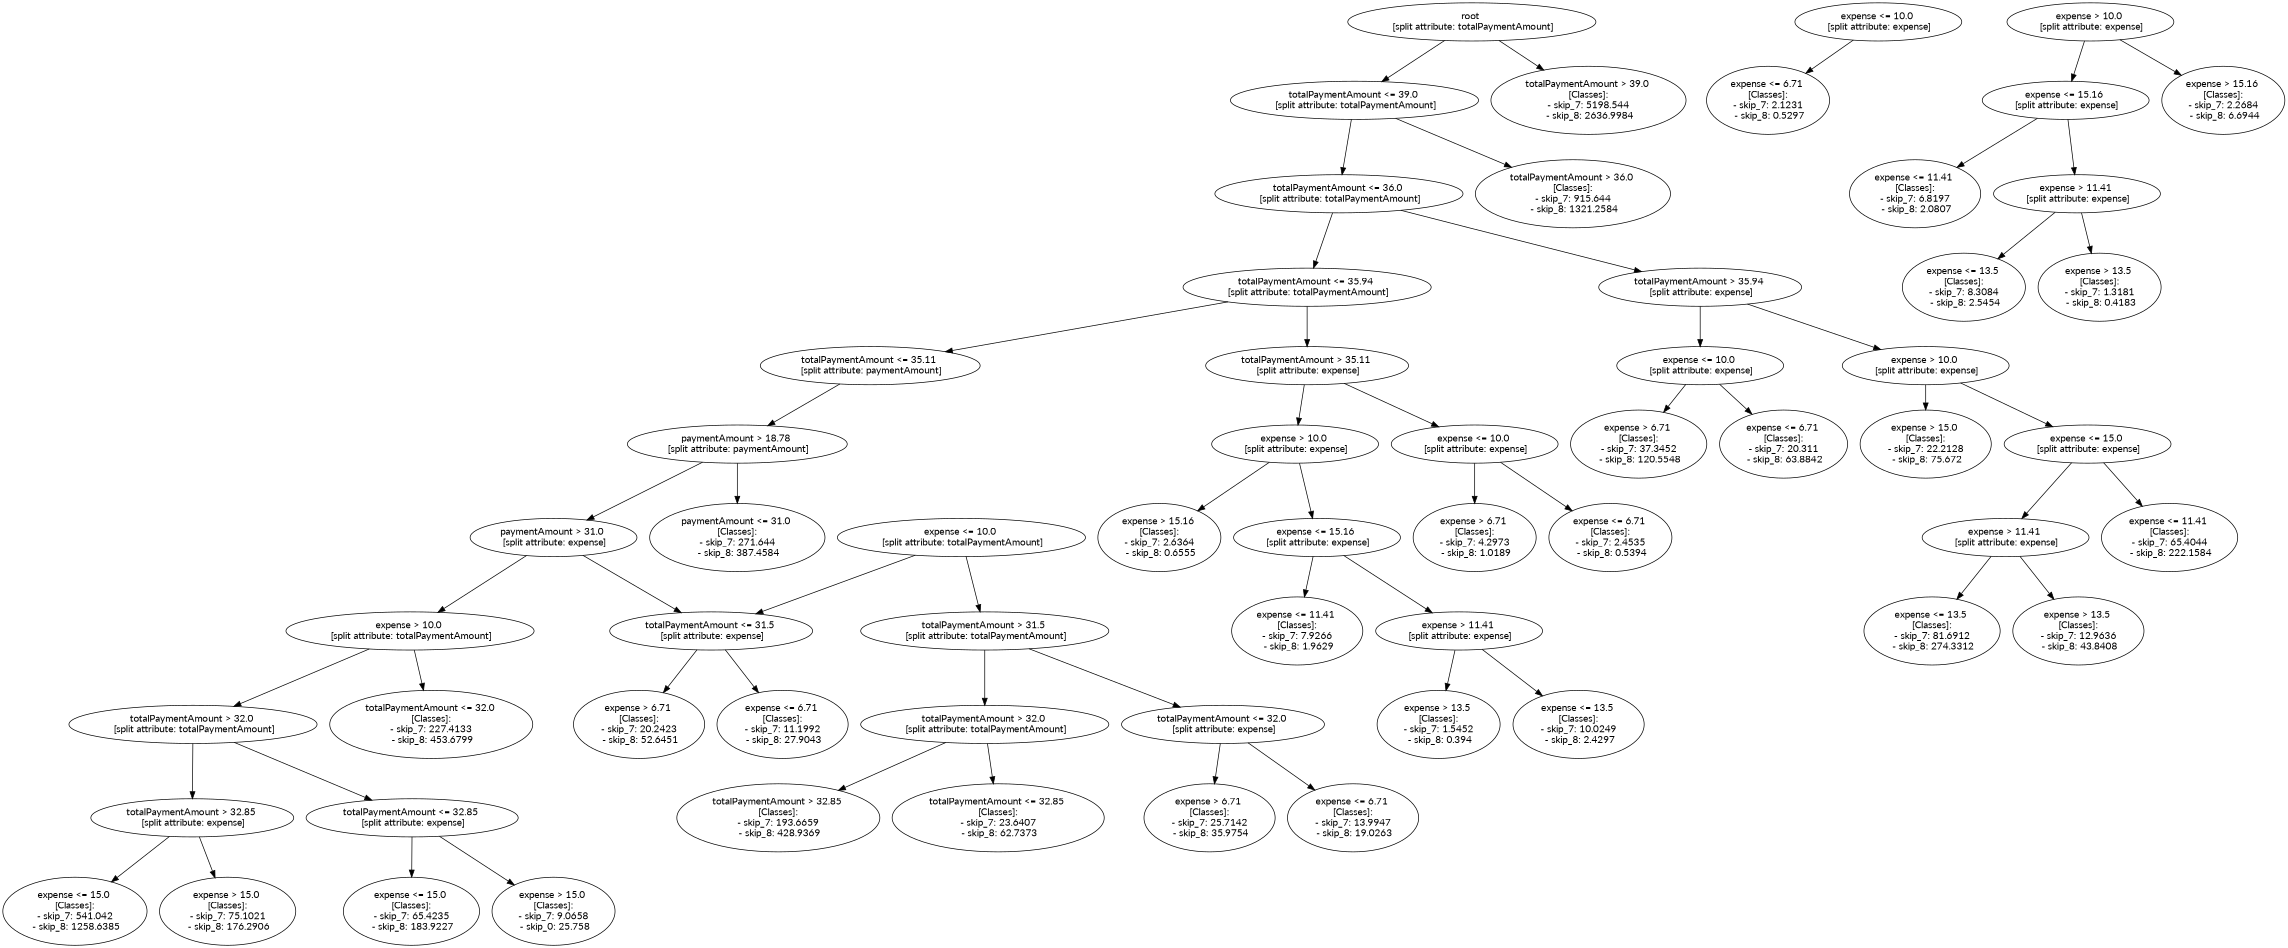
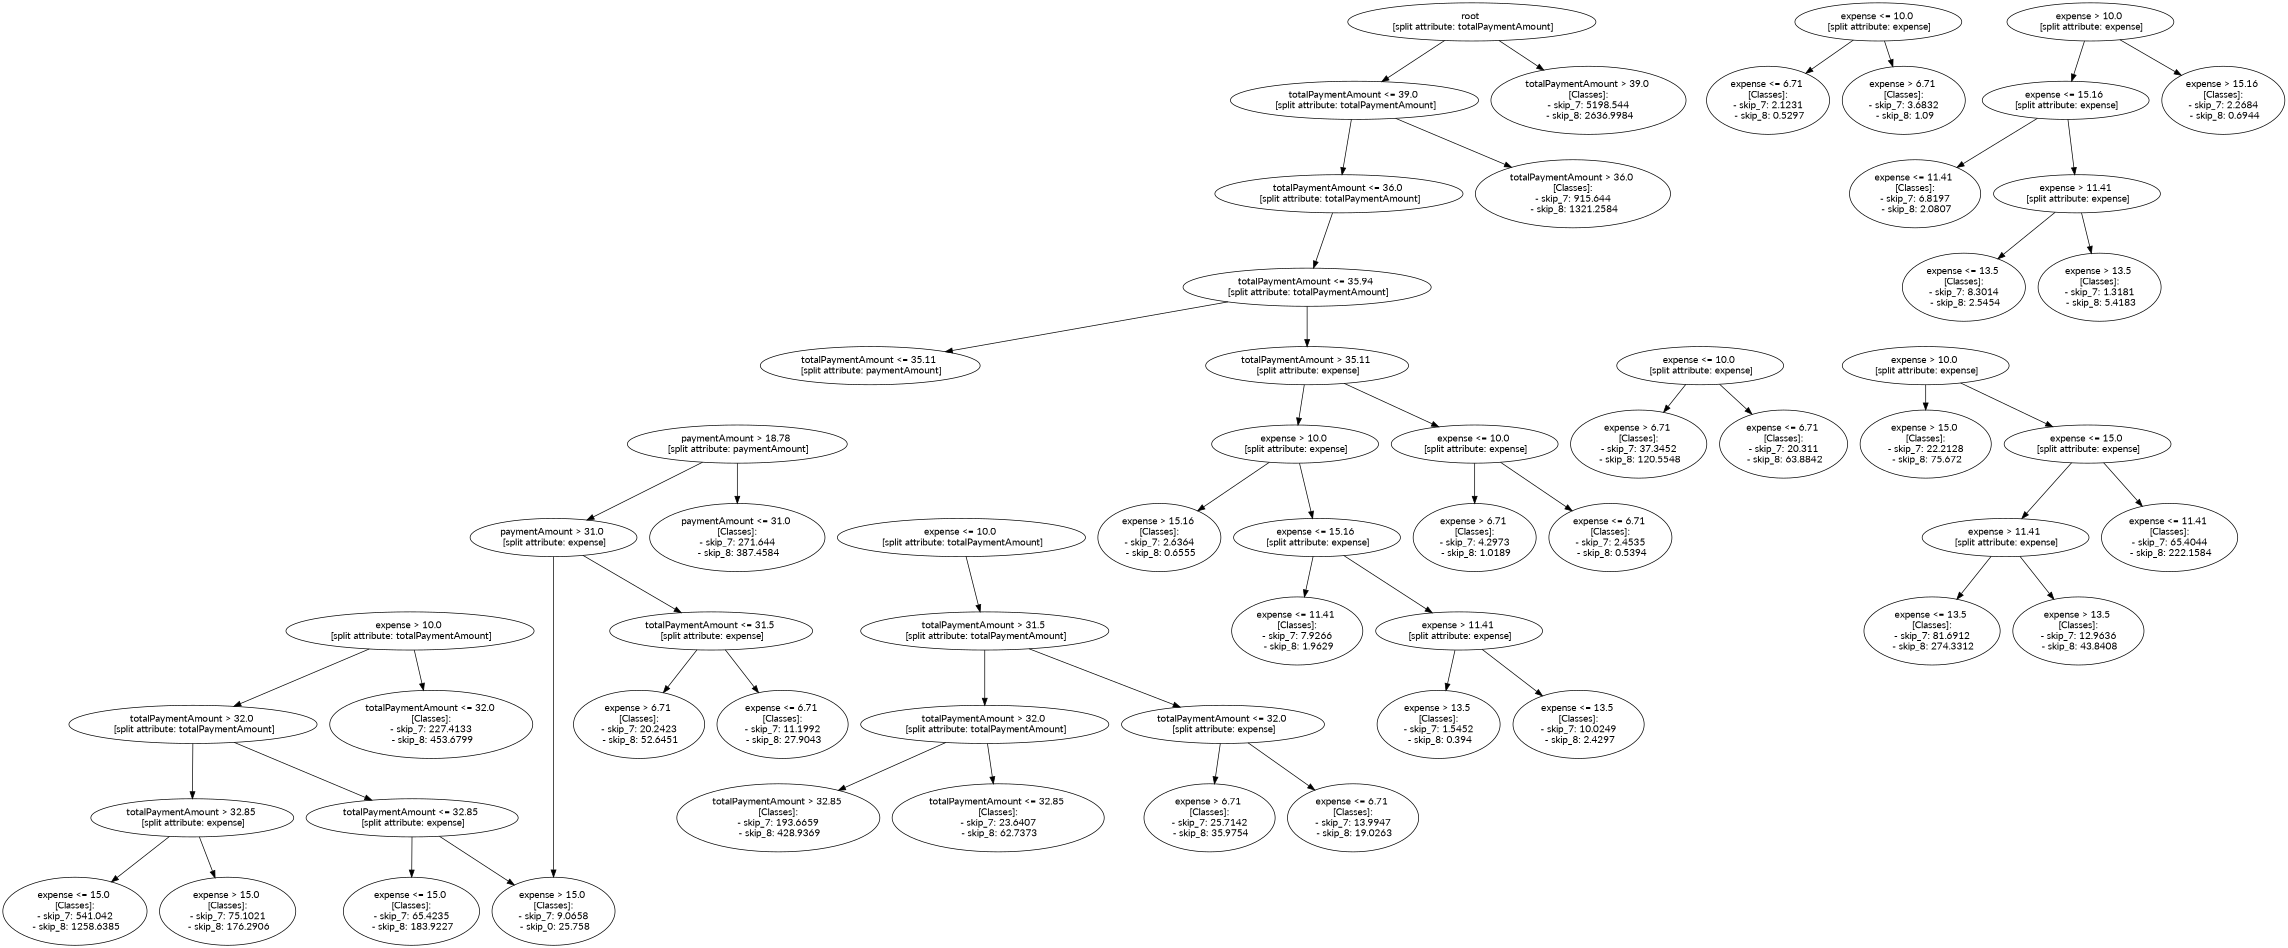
  digraph {
    fontname=Lato
    node [fontname=Lato]
    edge [fontname=Lato]
    n1 [label="root \n [split attribute: totalPaymentAmount]"]
    n2 [label="totalPaymentAmount <= 39.0 \n [split attribute: totalPaymentAmount]"]
    n3 [label="totalPaymentAmount > 39.0 \n [Classes]: \n - skip_7: 5198.544 \n - skip_8: 2636.9984"]
    n4 [label="totalPaymentAmount <= 36.0 \n [split attribute: totalPaymentAmount]"]
    n5 [label="totalPaymentAmount > 36.0 \n [Classes]: \n - skip_7: 915.644 \n - skip_8: 1321.2584"]
    n6 [label="totalPaymentAmount <= 35.94 \n [split attribute: totalPaymentAmount]"]
-   n7 [label="totalPaymentAmount > 35.94 \n [split attribute: expense]"]
    n8 [label="totalPaymentAmount <= 35.11 \n [split attribute: paymentAmount]"]
    n9 [label="totalPaymentAmount > 35.11 \n [split attribute: expense]"]
    n10 [label="expense <= 10.0 \n [split attribute: expense]"]
    n11 [label="expense > 10.0 \n [split attribute: expense]"]
    n12 [label="paymentAmount > 18.78 \n [split attribute: paymentAmount]"]
    n13 [label="expense <= 10.0 \n [split attribute: expense]"]
    n14 [label="expense > 10.0 \n [split attribute: expense]"]
    n15 [label="paymentAmount <= 31.0 \n [Classes]: \n - skip_7: 271.644 \n - skip_8: 387.4584"]
    n16 [label="paymentAmount > 31.0 \n [split attribute: expense]"]
    n17 [label="expense <= 10.0 \n [split attribute: expense]"]
    n18 [label="expense <= 6.71 \n [Classes]: \n - skip_7: 2.1231 \n - skip_8: 0.5297"]
+   n19 [label="expense > 6.71 \n [Classes]: \n - skip_7: 3.6832 \n - skip_8: 1.09"]
    n20 [label="expense > 10.0 \n [split attribute: expense]"]
    n21 [label="expense <= 15.16 \n [split attribute: expense]"]
-   n22 [label="expense > 15.16 \n [Classes]: \n - skip_7: 2.2684 \n - skip_8: 6.6944"]
+   n22 [label="expense > 15.16 \n [Classes]: \n - skip_7: 2.2684 \n - skip_8: 0.6944"]
    n23 [label="expense <= 11.41 \n [Classes]: \n - skip_7: 6.8197 \n - skip_8: 2.0807"]
    n24 [label="expense > 11.41 \n [split attribute: expense]"]
-   n25 [label="expense <= 13.5 \n [Classes]: \n - skip_7: 8.3084 \n - skip_8: 2.5454"]
-   n26 [label="expense > 13.5 \n [Classes]: \n - skip_7: 1.3181 \n - skip_8: 0.4183"]
+   n25 [label="expense <= 13.5 \n [Classes]: \n - skip_7: 8.3014 \n - skip_8: 2.5454"]
+   n26 [label="expense > 13.5 \n [Classes]: \n - skip_7: 1.3181 \n - skip_8: 5.4183"]
    n27 [label="expense > 10.0 \n [split attribute: totalPaymentAmount]"]
    n28 [label="totalPaymentAmount <= 31.5 \n [split attribute: expense]"]
    n29 [label="expense <= 10.0 \n [split attribute: totalPaymentAmount]"]
    n30 [label="totalPaymentAmount > 31.5 \n [split attribute: totalPaymentAmount]"]
    n31 [label="totalPaymentAmount <= 32.0 \n [Classes]: \n - skip_7: 227.4133 \n - skip_8: 453.6799"]
    n32 [label="totalPaymentAmount > 32.0 \n [split attribute: totalPaymentAmount]"]
    n33 [label="expense <= 6.71 \n [Classes]: \n - skip_7: 11.1992 \n - skip_8: 27.9043"]
    n34 [label="expense > 6.71 \n [Classes]: \n - skip_7: 20.2423 \n - skip_8: 52.6451"]
    n35 [label="totalPaymentAmount <= 32.0 \n [split attribute: expense]"]
    n36 [label="totalPaymentAmount > 32.0 \n [split attribute: totalPaymentAmount]"]
    n37 [label="expense <= 6.71 \n [Classes]: \n - skip_7: 13.9947 \n - skip_8: 19.0263"]
    n38 [label="expense > 6.71 \n [Classes]: \n - skip_7: 25.7142 \n - skip_8: 35.9754"]
    n39 [label="totalPaymentAmount <= 32.85 \n [Classes]: \n - skip_7: 23.6407 \n - skip_8: 62.7373"]
    n40 [label="totalPaymentAmount > 32.85 \n [Classes]: \n - skip_7: 193.6659 \n - skip_8: 428.9369"]
    n41 [label="totalPaymentAmount <= 32.85 \n [split attribute: expense]"]
    n42 [label="totalPaymentAmount > 32.85 \n [split attribute: expense]"]
    n43 [label="expense <= 15.0 \n [Classes]: \n - skip_7: 65.4235 \n - skip_8: 183.9227"]
    n44 [label="expense > 15.0 \n [Classes]: \n - skip_7: 9.0658 \n - skip_0: 25.758"]
    n45 [label="expense <= 15.0 \n [Classes]: \n - skip_7: 541.042 \n - skip_8: 1258.6385"]
    n46 [label="expense > 15.0 \n [Classes]: \n - skip_7: 75.1021 \n - skip_8: 176.2906"]
    n47 [label="expense <= 6.71 \n [Classes]: \n - skip_7: 2.4535 \n - skip_8: 0.5394"]
    n48 [label="expense > 6.71 \n [Classes]: \n - skip_7: 4.2973 \n - skip_8: 1.0189"]
    n49 [label="expense <= 15.16 \n [split attribute: expense]"]
    n50 [label="expense > 15.16 \n [Classes]: \n - skip_7: 2.6364 \n - skip_8: 0.6555"]
    n51 [label="expense <= 11.41 \n [Classes]: \n - skip_7: 7.9266 \n - skip_8: 1.9629"]
    n52 [label="expense > 11.41 \n [split attribute: expense]"]
    n53 [label="expense <= 13.5 \n [Classes]: \n - skip_7: 10.0249 \n - skip_8: 2.4297"]
    n54 [label="expense > 13.5 \n [Classes]: \n - skip_7: 1.5452 \n - skip_8: 0.394"]
    n55 [label="expense <= 6.71 \n [Classes]: \n - skip_7: 20.311 \n - skip_8: 63.8842"]
    n56 [label="expense > 6.71 \n [Classes]: \n - skip_7: 37.3452 \n - skip_8: 120.5548"]
    n57 [label="expense <= 15.0 \n [split attribute: expense]"]
    n58 [label="expense > 15.0 \n [Classes]: \n - skip_7: 22.2128 \n - skip_8: 75.672"]
    n59 [label="expense <= 11.41 \n [Classes]: \n - skip_7: 65.4044 \n - skip_8: 222.1584"]
    n60 [label="expense > 11.41 \n [split attribute: expense]"]
    n61 [label="expense <= 13.5 \n [Classes]: \n - skip_7: 81.6912 \n - skip_8: 274.3312"]
    n62 [label="expense > 13.5 \n [Classes]: \n - skip_7: 12.9636 \n - skip_8: 43.8408"]
    n1 -> n2
    n1 -> n3
    n2 -> n4
    n2 -> n5
    n4 -> n6
-   n4 -> n7
    n6 -> n8
    n6 -> n9
-   n7 -> n10
-   n7 -> n11
-   n8 -> n12
    n9 -> n13
    n9 -> n14
    n10 -> n55
    n10 -> n56
    n11 -> n57
    n11 -> n58
    n12 -> n15
    n12 -> n16
    n13 -> n47
    n13 -> n48
    n14 -> n49
    n14 -> n50
-   n16 -> n27
+   n16 -> n44
    n16 -> n28
    n17 -> n18
+   n17 -> n19
    n20 -> n21
    n20 -> n22
    n21 -> n23
    n21 -> n24
    n24 -> n25
    n24 -> n26
    n27 -> n31
    n27 -> n32
    n28 -> n33
    n28 -> n34
-   n29 -> n28
    n29 -> n30
    n30 -> n35
    n30 -> n36
    n32 -> n41
    n32 -> n42
    n35 -> n37
    n35 -> n38
    n36 -> n39
    n36 -> n40
    n41 -> n43
    n41 -> n44
    n42 -> n45
    n42 -> n46
    n49 -> n51
    n49 -> n52
    n52 -> n53
    n52 -> n54
    n57 -> n59
    n57 -> n60
    n60 -> n61
    n60 -> n62
  }
